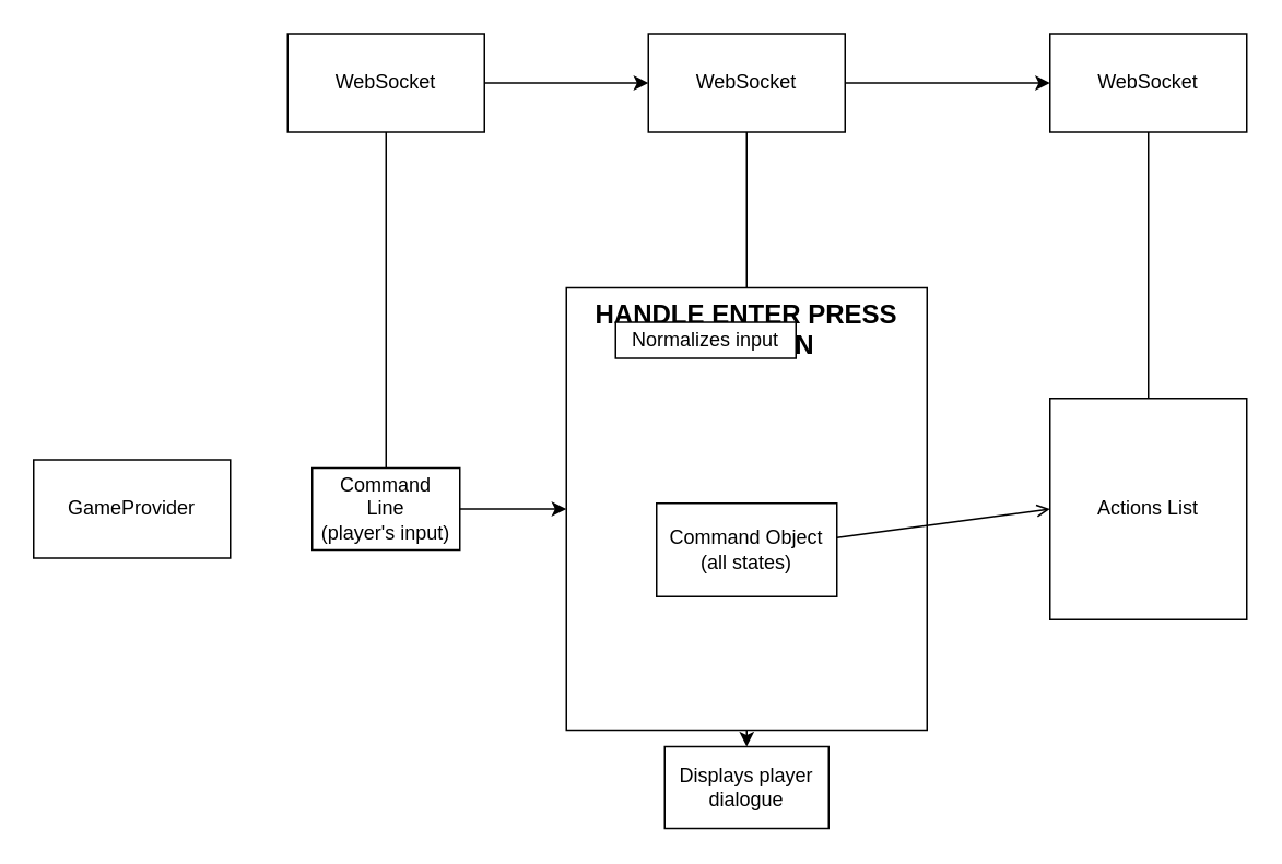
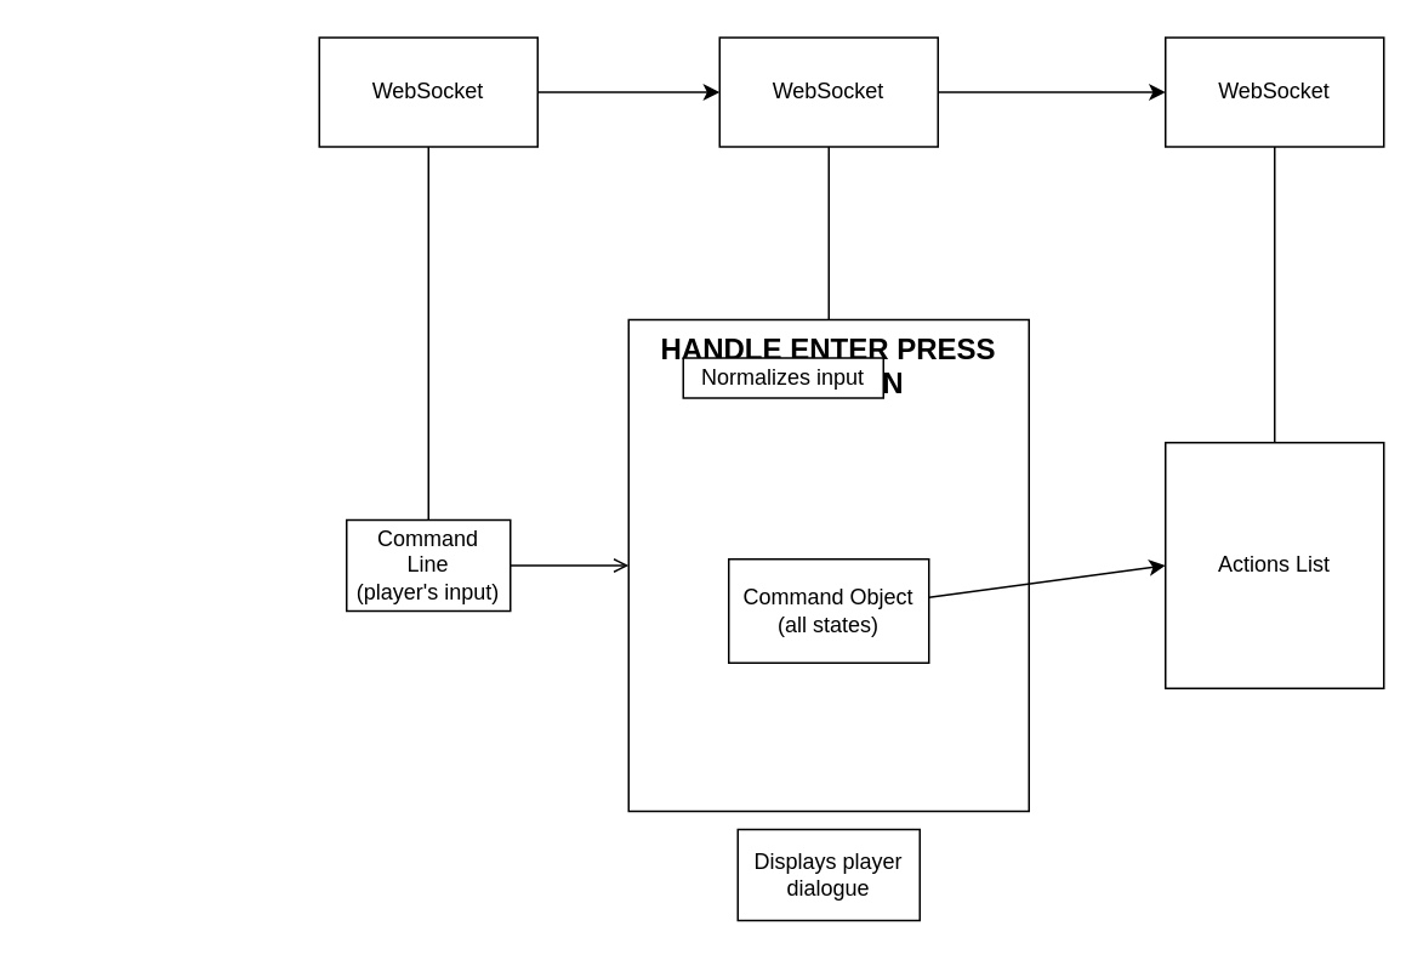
  <mxCell id="0" />
  <mxCell id="1" parent="0" />
- <mxCell id="2" style="edgeStyle=none;html=1;entryX=0.5;entryY=0;entryDx=0;entryDy=0;" parent="1" source="3" target="9" edge="1"><mxGeometry relative="1" as="geometry" /></mxCell>
  <mxCell id="3" value="HANDLE ENTER PRESS FUNCTION" style="whiteSpace=wrap;html=1;fontStyle=1;fontSize=16;verticalAlign=top;" parent="1" vertex="1"><mxGeometry x="345" y="175" width="220" height="270" as="geometry" /></mxCell>
  <mxCell id="4" value="Normalizes input" style="whiteSpace=wrap;html=1;" parent="1" vertex="1"><mxGeometry x="375" y="196" width="110" height="22" as="geometry" /></mxCell>
  <mxCell id="5" value="Actions List" style="whiteSpace=wrap;html=1;" parent="1" vertex="1"><mxGeometry x="640" y="242.5" width="120" height="135" as="geometry" /></mxCell>
- <mxCell id="6" value="GameProvider" style="whiteSpace=wrap;html=1;" parent="1" vertex="1"><mxGeometry x="20" y="280" width="120" height="60" as="geometry" /></mxCell>
- <mxCell id="7" style="edgeStyle=none;html=1;" parent="1" source="8" target="3" edge="1"><mxGeometry relative="1" as="geometry"><mxPoint x="340" y="310" as="targetPoint" /></mxGeometry></mxCell>
+ <mxCell id="7" style="edgeStyle=none;html=1;endArrow=open;" parent="1" source="8" target="3" edge="1"><mxGeometry relative="1" as="geometry"><mxPoint x="340" y="310" as="targetPoint" /></mxGeometry></mxCell>
  <mxCell id="8" value="Command&lt;div&gt;Line&lt;/div&gt;&lt;div&gt;(player's input)&lt;/div&gt;" style="whiteSpace=wrap;html=1;" parent="1" vertex="1"><mxGeometry x="190" y="285" width="90" height="50" as="geometry" /></mxCell>
  <mxCell id="9" value="Displays player dialogue" style="whiteSpace=wrap;html=1;" parent="1" vertex="1"><mxGeometry x="405" y="455" width="100" height="50" as="geometry" /></mxCell>
- <mxCell id="10" style="edgeStyle=none;html=1;entryX=0;entryY=0.5;entryDx=0;entryDy=0;endArrow=open;" parent="1" source="11" target="5" edge="1"><mxGeometry relative="1" as="geometry"><mxPoint x="700" y="310" as="targetPoint" /></mxGeometry></mxCell>
+ <mxCell id="10" style="edgeStyle=none;html=1;entryX=0;entryY=0.5;entryDx=0;entryDy=0;" parent="1" source="11" target="5" edge="1"><mxGeometry relative="1" as="geometry"><mxPoint x="700" y="310" as="targetPoint" /></mxGeometry></mxCell>
  <mxCell id="11" value="Command Object (all states)" style="whiteSpace=wrap;html=1;" parent="1" vertex="1"><mxGeometry x="400" y="306.5" width="110" height="57" as="geometry" /></mxCell>
  <mxCell id="12" style="edgeStyle=none;html=1;entryX=0.5;entryY=0;entryDx=0;entryDy=0;endArrow=none;endFill=0;" edge="1" parent="1" source="14" target="8"><mxGeometry relative="1" as="geometry" /></mxCell>
  <mxCell id="13" style="edgeStyle=none;html=1;entryX=0;entryY=0.5;entryDx=0;entryDy=0;" edge="1" parent="1" source="14" target="17"><mxGeometry relative="1" as="geometry" /></mxCell>
  <mxCell id="14" value="WebSocket" style="whiteSpace=wrap;html=1;" vertex="1" parent="1"><mxGeometry x="175" y="20" width="120" height="60" as="geometry" /></mxCell>
  <mxCell id="15" style="edgeStyle=none;html=1;entryX=0.5;entryY=0;entryDx=0;entryDy=0;endArrow=none;endFill=0;" edge="1" parent="1" source="17" target="3"><mxGeometry relative="1" as="geometry"><mxPoint x="455" y="170" as="targetPoint" /></mxGeometry></mxCell>
  <mxCell id="16" style="edgeStyle=none;html=1;entryX=0;entryY=0.5;entryDx=0;entryDy=0;" edge="1" parent="1" source="17" target="19"><mxGeometry relative="1" as="geometry" /></mxCell>
  <mxCell id="17" value="WebSocket" style="whiteSpace=wrap;html=1;" vertex="1" parent="1"><mxGeometry x="395" y="20" width="120" height="60" as="geometry" /></mxCell>
  <mxCell id="18" style="edgeStyle=none;html=1;entryX=0.5;entryY=0;entryDx=0;entryDy=0;endArrow=none;endFill=0;" edge="1" parent="1" source="19" target="5"><mxGeometry relative="1" as="geometry" /></mxCell>
  <mxCell id="19" value="WebSocket" style="whiteSpace=wrap;html=1;" vertex="1" parent="1"><mxGeometry x="640" y="20" width="120" height="60" as="geometry" /></mxCell>
